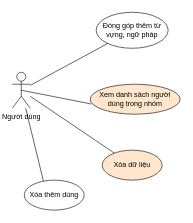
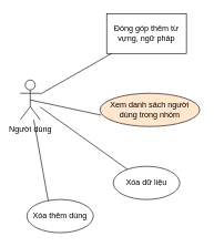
  <mxCell id="0" />
  <mxCell id="1" parent="0" />
- <mxCell id="2" value="Người dùng&lt;br&gt;" style="shape=umlActor;verticalLabelPosition=bottom;verticalAlign=top;html=1;outlineConnect=0;" vertex="1" parent="1"><mxGeometry x="20" y="120" width="30" height="60" as="geometry" /></mxCell>
- <mxCell id="3" value="Đóng góp thêm từ vựng, ngữ pháp" style="ellipse;whiteSpace=wrap;html=1;" vertex="1" parent="1"><mxGeometry x="160" y="20" width="120" height="60" as="geometry" /></mxCell>
+ <mxCell id="2" value="Người dùng&lt;br&gt;" style="shape=umlActor;verticalLabelPosition=bottom;verticalAlign=top;html=1;outlineConnect=0;" vertex="1" parent="1"><mxGeometry x="30" y="120" width="30" height="60" as="geometry" /></mxCell>
+ <mxCell id="3" value="Đóng góp thêm từ vựng, ngữ pháp" style="whiteSpace=wrap;html=1;rounded=0;" vertex="1" parent="1"><mxGeometry x="160" y="20" width="120" height="60" as="geometry" /></mxCell>
  <mxCell id="4" value="Xem danh sách người dùng trong nhóm" style="ellipse;whiteSpace=wrap;html=1;fillColor=#ffe6cc;" vertex="1" parent="1"><mxGeometry x="150" y="140" width="150" height="50" as="geometry" /></mxCell>
- <mxCell id="5" value="Xóa dữ liệu" style="ellipse;whiteSpace=wrap;html=1;fillColor=#ffe6cc;" vertex="1" parent="1"><mxGeometry x="170" y="250" width="100" height="50" as="geometry" /></mxCell>
+ <mxCell id="5" value="Xóa dữ liệu" style="ellipse;whiteSpace=wrap;html=1;" vertex="1" parent="1"><mxGeometry x="170" y="250" width="100" height="50" as="geometry" /></mxCell>
  <mxCell id="6" value="" style="endArrow=none;html=1;rounded=0;" edge="1" parent="1" source="2" target="3"><mxGeometry width="50" height="50" relative="1" as="geometry"><mxPoint x="310" y="220" as="sourcePoint" /><mxPoint x="360" y="170" as="targetPoint" /></mxGeometry></mxCell>
  <mxCell id="7" value="" style="endArrow=none;html=1;rounded=0;exitX=0.5;exitY=0.5;exitDx=0;exitDy=0;exitPerimeter=0;entryX=0.013;entryY=0.66;entryDx=0;entryDy=0;entryPerimeter=0;" edge="1" parent="1" source="2" target="4"><mxGeometry width="50" height="50" relative="1" as="geometry"><mxPoint x="310" y="220" as="sourcePoint" /><mxPoint x="360" y="170" as="targetPoint" /></mxGeometry></mxCell>
  <mxCell id="8" value="" style="endArrow=none;html=1;rounded=0;" edge="1" parent="1" source="2" target="5"><mxGeometry width="50" height="50" relative="1" as="geometry"><mxPoint x="310" y="220" as="sourcePoint" /><mxPoint x="360" y="170" as="targetPoint" /></mxGeometry></mxCell>
  <mxCell id="9" value="Xóa thêm dùng" style="ellipse;whiteSpace=wrap;html=1;" vertex="1" parent="1"><mxGeometry x="40" y="300" width="100" height="50" as="geometry" /></mxCell>
  <mxCell id="10" value="" style="endArrow=none;html=1;rounded=0;entryX=0.32;entryY=0.04;entryDx=0;entryDy=0;entryPerimeter=0;" edge="1" parent="1" source="2" target="9"><mxGeometry width="50" height="50" relative="1" as="geometry"><mxPoint x="310" y="220" as="sourcePoint" /><mxPoint x="360" y="170" as="targetPoint" /></mxGeometry></mxCell>
